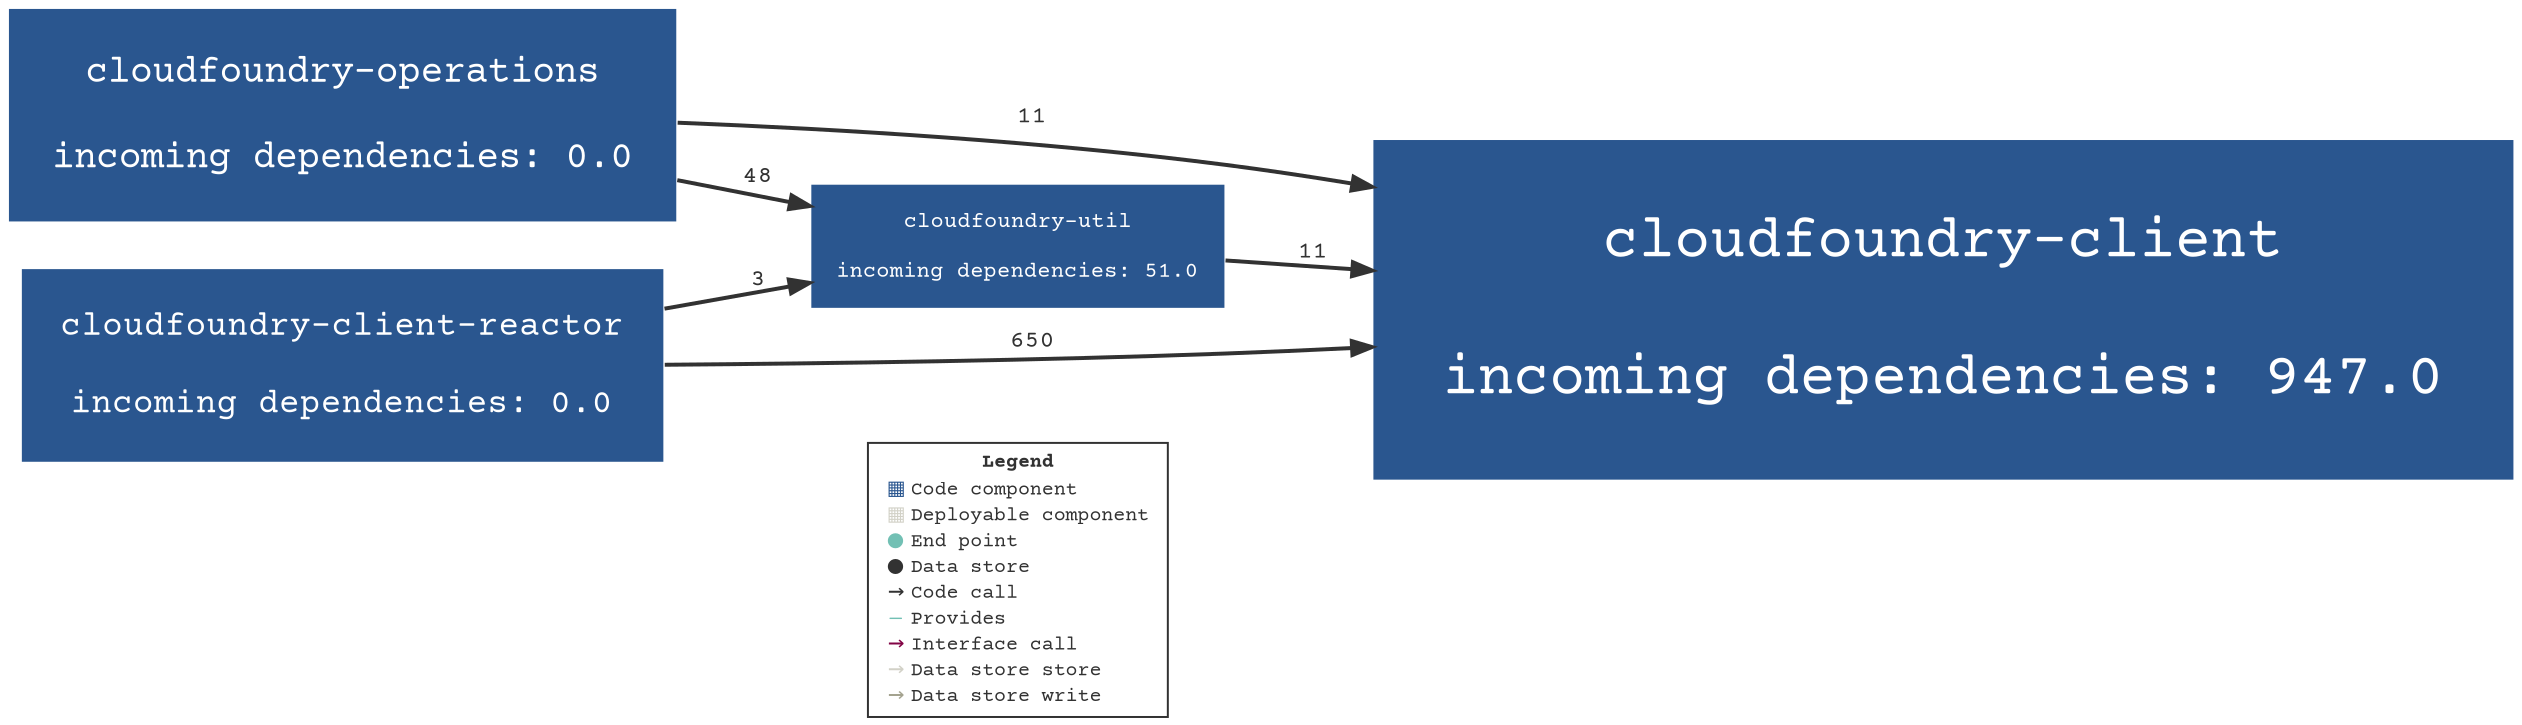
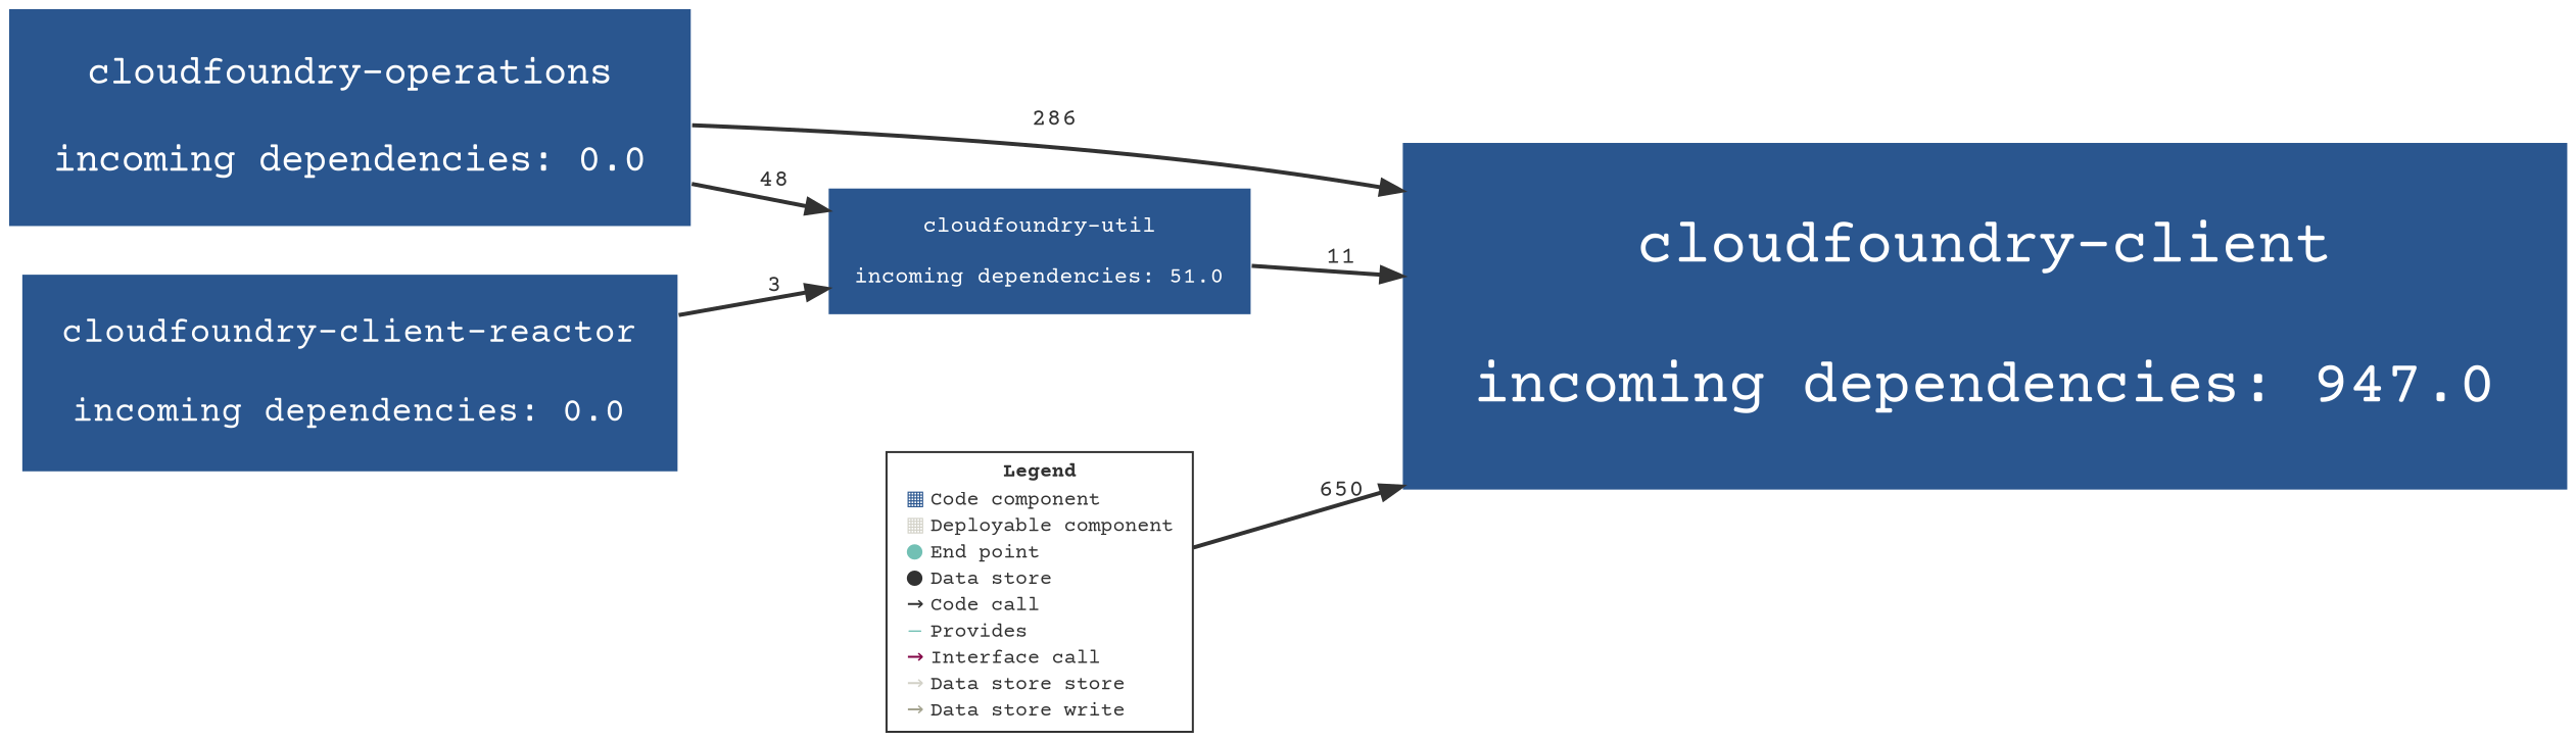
  digraph {
    compound=true
    fontname="Courier Prime"
    rankdir=LR
    node [color="#FFFFFF" fillcolor="#2A568F" fontcolor="#FFFFFF" fontname="Courier Prime" penwidth=1 shape=box style=filled]
    edge [color="#323232" fontcolor="#323232" fontname="Courier Prime" fontsize=12 penwidth=2]
    n1 [fontsize=19 label="cloudfoundry-operations\n\nincoming dependencies: 0.0" margin=0.304]
    n2 [fontsize=11 label="cloudfoundry-util\n\nincoming dependencies: 51.0" margin=0.176]
    n3 [fontsize=30 label="cloudfoundry-client\n\nincoming dependencies: 947.0" margin=0.48]
    n4 [fontsize=17 label="cloudfoundry-client-reactor\n\nincoming dependencies: 0.0" margin=0.272]
    n5 [color="#323232" fillcolor="#FFFFFF" fontcolor="#323232" fontsize=10 label=<<TABLE BORDER="0" CELLPADDING="1" CELLSPACING="0"> <TR><TD COLSPAN="2"><B>Legend</B></TD></TR> <TR><TD><FONT COLOR="#2A568F">&#9638;</FONT></TD><TD ALIGN="left">Code component</TD></TR> <TR><TD><FONT COLOR="#D2D1C7">&#9638;</FONT></TD><TD ALIGN="left">Deployable component</TD></TR> <TR><TD><FONT COLOR="#72C0B4">&#9679;</FONT></TD><TD ALIGN="left">End point</TD></TR> <TR><TD><FONT COLOR="#323232">&#9679;</FONT></TD><TD ALIGN="left">Data store</TD></TR> <TR><TD><FONT COLOR="#323232">&rarr;</FONT></TD><TD ALIGN="left">Code call</TD></TR> <TR><TD><FONT COLOR="#72C0B4">&#8212;</FONT></TD><TD ALIGN="left">Provides</TD></TR> <TR><TD><FONT COLOR="#820445">&rarr;</FONT></TD><TD ALIGN="left">Interface call</TD></TR> <TR><TD><FONT COLOR="#D2D1C7">&rarr;</FONT></TD><TD ALIGN="left">Data store store</TD></TR> <TR><TD><FONT COLOR="#A4A38F">&rarr;</FONT></TD><TD ALIGN="left">Data store write</TD></TR> </TABLE> >]
    n1 -> n2 [label="  48"]
-   n1 -> n3 [label="  11"]
+   n1 -> n3 [label="  286"]
    n2 -> n3 [label="  11"]
    n4 -> n2 [label="  3"]
-   n4 -> n3 [label="  650"]
+   n5 -> n3 [label="  650"]
  }
